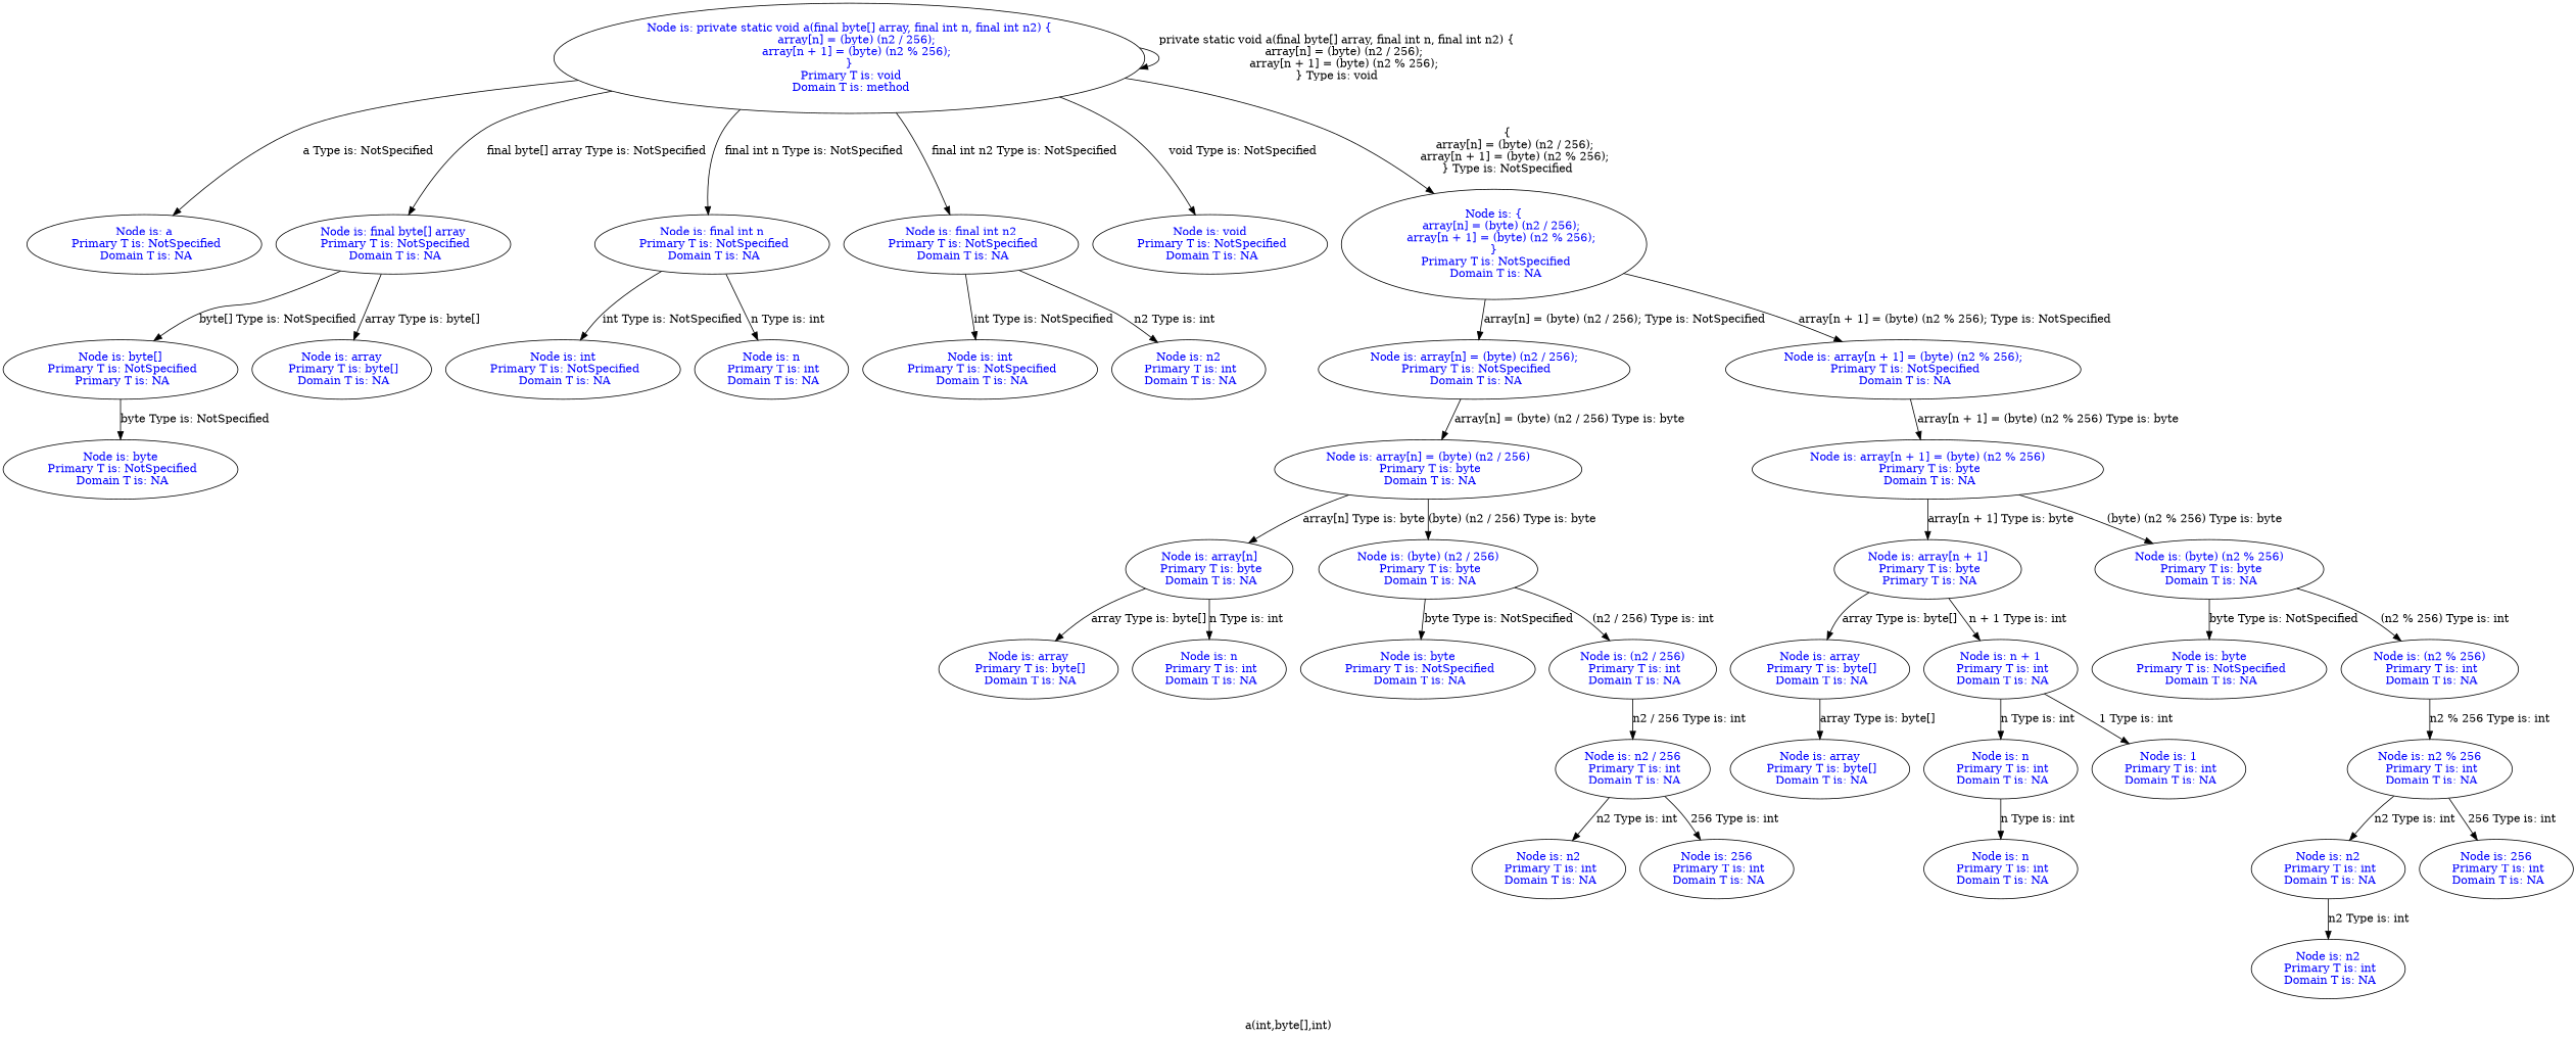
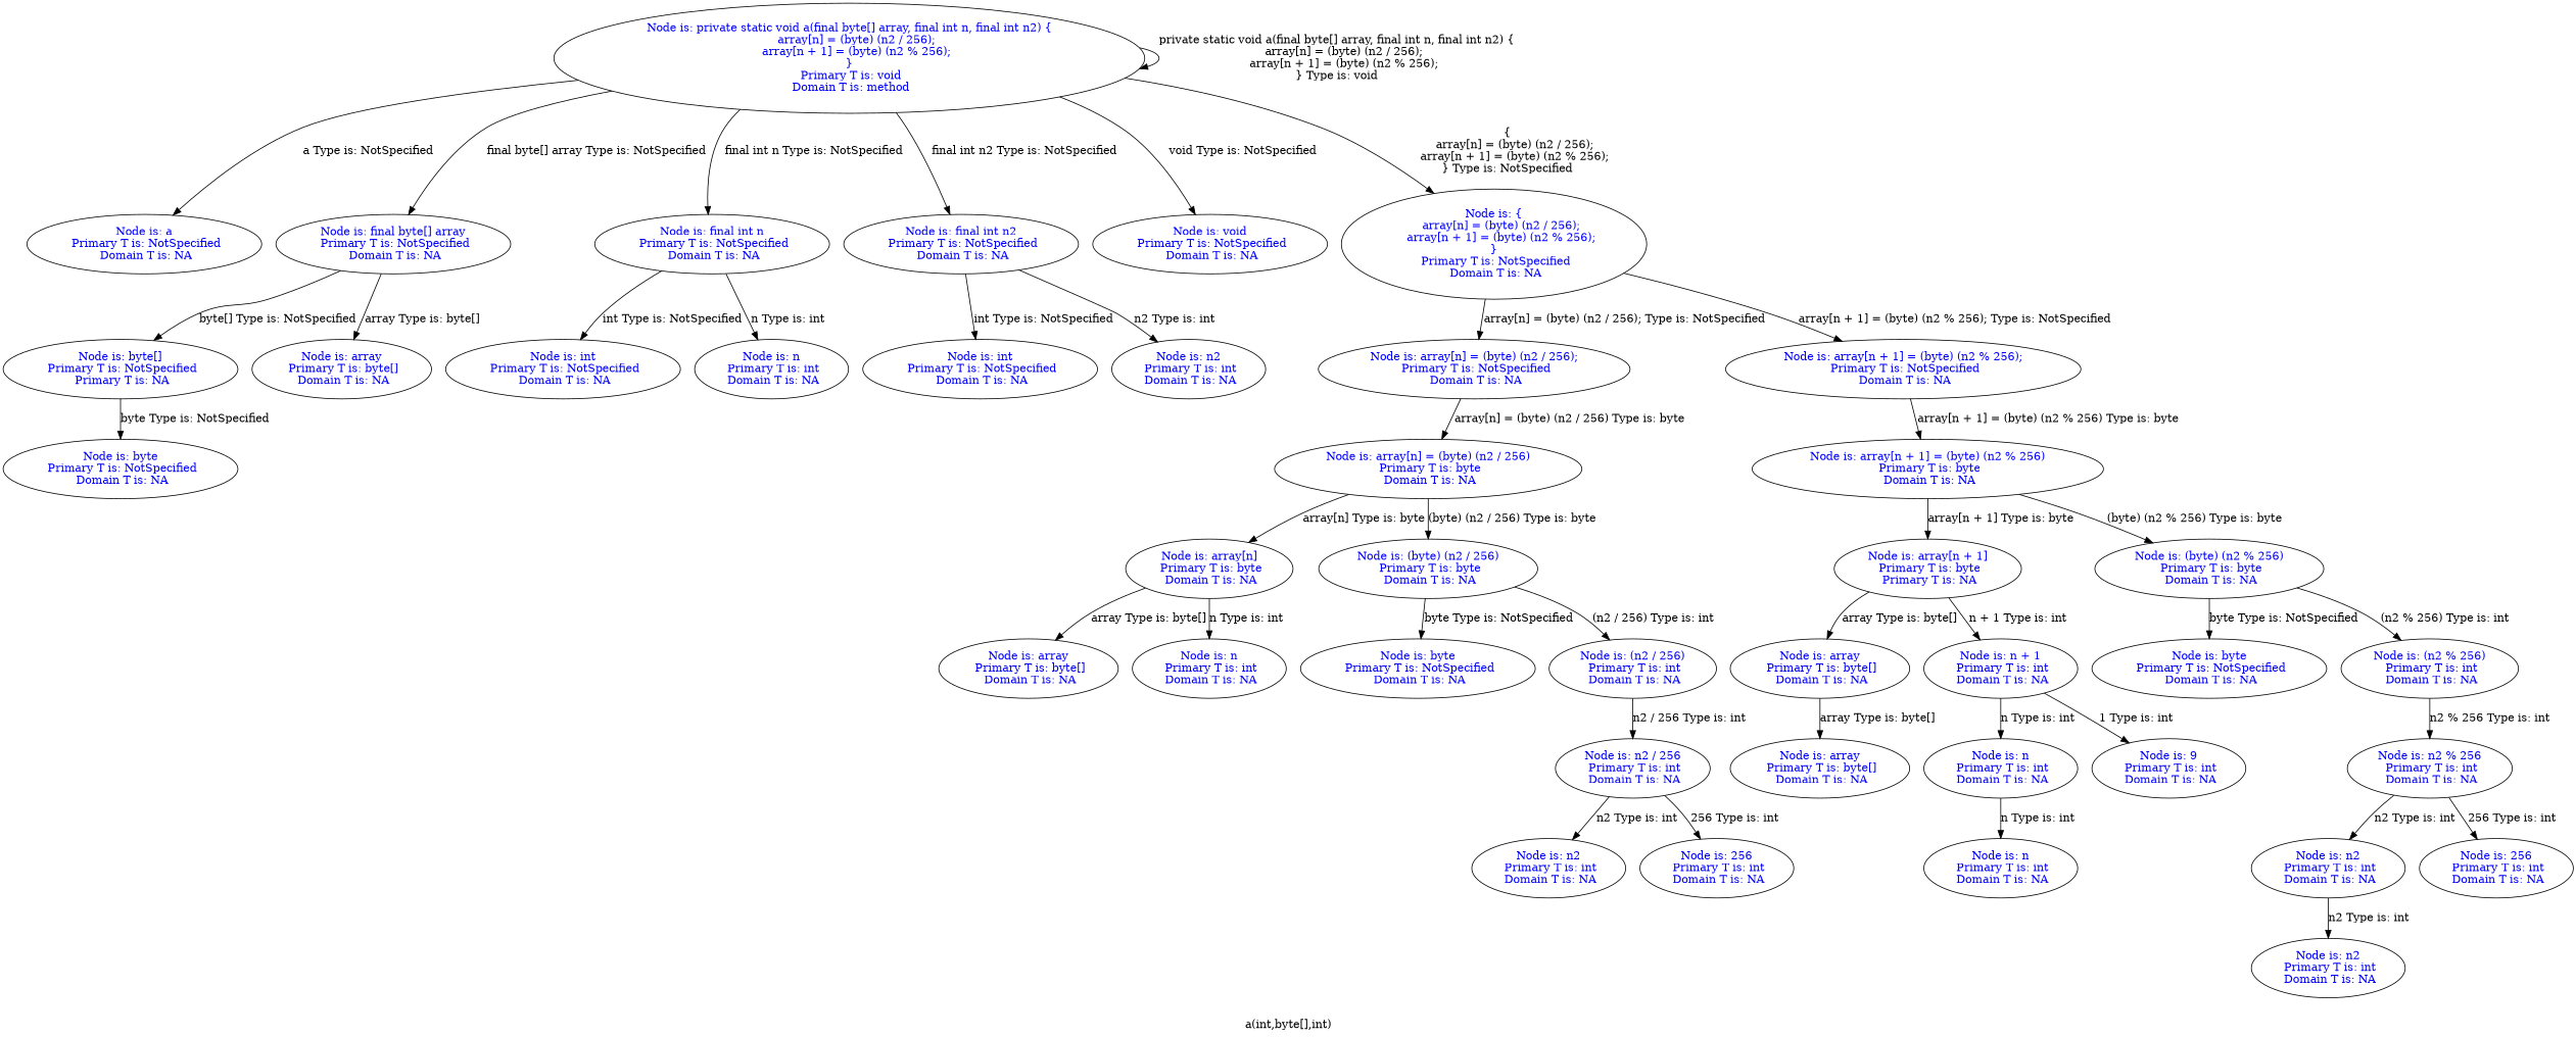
  digraph {
    label="a(int,byte[],int)"
    node [fontcolor=blue]
    n1 [label="Node is: private static void a(final byte[] array, final int n, final int n2) {\n    array[n] = (byte) (n2 / 256);\n    array[n + 1] = (byte) (n2 % 256);\n}\n Primary T is: void\n Domain T is: method"]
    n2 [label="Node is: a\n Primary T is: NotSpecified\n Domain T is: NA"]
    n3 [label="Node is: final byte[] array\n Primary T is: NotSpecified\n Domain T is: NA"]
    n4 [label="Node is: final int n\n Primary T is: NotSpecified\n Domain T is: NA"]
    n5 [label="Node is: final int n2\n Primary T is: NotSpecified\n Domain T is: NA"]
    n6 [label="Node is: void\n Primary T is: NotSpecified\n Domain T is: NA"]
    n7 [label="Node is: {\n    array[n] = (byte) (n2 / 256);\n    array[n + 1] = (byte) (n2 % 256);\n}\n Primary T is: NotSpecified\n Domain T is: NA"]
    n8 [label="Node is: byte[]\n Primary T is: NotSpecified\n Primary T is: NA"]
    n9 [label="Node is: array\n Primary T is: byte[]\n Domain T is: NA"]
    n10 [label="Node is: int\n Primary T is: NotSpecified\n Domain T is: NA"]
    n11 [label="Node is: n\n Primary T is: int\n Domain T is: NA"]
    n12 [label="Node is: int\n Primary T is: NotSpecified\n Domain T is: NA"]
    n13 [label="Node is: n2\n Primary T is: int\n Domain T is: NA"]
    n14 [label="Node is: array[n] = (byte) (n2 / 256);\n Primary T is: NotSpecified\n Domain T is: NA"]
    n15 [label="Node is: array[n + 1] = (byte) (n2 % 256);\n Primary T is: NotSpecified\n Domain T is: NA"]
    n16 [label="Node is: byte\n Primary T is: NotSpecified\n Domain T is: NA"]
    n17 [label="Node is: array[n] = (byte) (n2 / 256)\n Primary T is: byte\n Domain T is: NA"]
    n18 [label="Node is: array[n + 1] = (byte) (n2 % 256)\n Primary T is: byte\n Domain T is: NA"]
    n19 [label="Node is: array[n]\n Primary T is: byte\n Domain T is: NA"]
    n20 [label="Node is: (byte) (n2 / 256)\n Primary T is: byte\n Domain T is: NA"]
    n21 [label="Node is: array\n Primary T is: byte[]\n Domain T is: NA"]
    n22 [label="Node is: n\n Primary T is: int\n Domain T is: NA"]
    n23 [label="Node is: byte\n Primary T is: NotSpecified\n Domain T is: NA"]
    n24 [label="Node is: (n2 / 256)\n Primary T is: int\n Domain T is: NA"]
    n25 [label="Node is: array\n Primary T is: byte[]\n Domain T is: NA"]
    n26 [label="Node is: array\n Primary T is: byte[]\n Domain T is: NA"]
    n27 [label="Node is: n\n Primary T is: int\n Domain T is: NA"]
    n28 [label="Node is: n\n Primary T is: int\n Domain T is: NA"]
    n29 [label="Node is: n2 / 256\n Primary T is: int\n Domain T is: NA"]
    n30 [label="Node is: n2\n Primary T is: int\n Domain T is: NA"]
    n31 [label="Node is: 256\n Primary T is: int\n Domain T is: NA"]
    n32 [label="Node is: n2\n Primary T is: int\n Domain T is: NA"]
    n33 [label="Node is: n2\n Primary T is: int\n Domain T is: NA"]
    n34 [label="Node is: array[n + 1]\n Primary T is: byte\n Primary T is: NA"]
    n35 [label="Node is: (byte) (n2 % 256)\n Primary T is: byte\n Domain T is: NA"]
    n36 [label="Node is: n + 1\n Primary T is: int\n Domain T is: NA"]
    n37 [label="Node is: byte\n Primary T is: NotSpecified\n Domain T is: NA"]
    n38 [label="Node is: (n2 % 256)\n Primary T is: int\n Domain T is: NA"]
-   n39 [label="Node is: 1\n Primary T is: int\n Domain T is: NA"]
+   n39 [label="Node is: 9\n Primary T is: int\n Domain T is: NA"]
    n40 [label="Node is: n2 % 256\n Primary T is: int\n Domain T is: NA"]
    n41 [label="Node is: 256\n Primary T is: int\n Domain T is: NA"]
    subgraph sub_1 {
    }
    n1 -> n1 [label="private static void a(final byte[] array, final int n, final int n2) {\n    array[n] = (byte) (n2 / 256);\n    array[n + 1] = (byte) (n2 % 256);\n} Type is: void"]
    n1 -> n2 [label="a Type is: NotSpecified"]
    n1 -> n3 [label="final byte[] array Type is: NotSpecified"]
    n1 -> n4 [label="final int n Type is: NotSpecified"]
    n1 -> n5 [label="final int n2 Type is: NotSpecified"]
    n1 -> n6 [label="void Type is: NotSpecified"]
    n1 -> n7 [label="{\n    array[n] = (byte) (n2 / 256);\n    array[n + 1] = (byte) (n2 % 256);\n} Type is: NotSpecified"]
    n3 -> n8 [label="byte[] Type is: NotSpecified"]
    n3 -> n9 [label="array Type is: byte[]"]
    n4 -> n10 [label="int Type is: NotSpecified"]
    n4 -> n11 [label="n Type is: int"]
    n5 -> n12 [label="int Type is: NotSpecified"]
    n5 -> n13 [label="n2 Type is: int"]
    n7 -> n14 [label="array[n] = (byte) (n2 / 256); Type is: NotSpecified"]
    n7 -> n15 [label="array[n + 1] = (byte) (n2 % 256); Type is: NotSpecified"]
    n8 -> n16 [label="byte Type is: NotSpecified"]
    n14 -> n17 [label="array[n] = (byte) (n2 / 256) Type is: byte"]
    n15 -> n18 [label="array[n + 1] = (byte) (n2 % 256) Type is: byte"]
    n17 -> n19 [label="array[n] Type is: byte"]
    n17 -> n20 [label="(byte) (n2 / 256) Type is: byte"]
    n18 -> n34 [label="array[n + 1] Type is: byte"]
    n18 -> n35 [label="(byte) (n2 % 256) Type is: byte"]
    n19 -> n21 [label="array Type is: byte[]"]
    n19 -> n22 [label="n Type is: int"]
    n20 -> n23 [label="byte Type is: NotSpecified"]
    n20 -> n24 [label="(n2 / 256) Type is: int"]
    n24 -> n29 [label="n2 / 256 Type is: int"]
    n25 -> n26 [label="array Type is: byte[]"]
    n27 -> n28 [label="n Type is: int"]
    n29 -> n30 [label="n2 Type is: int"]
    n29 -> n31 [label="256 Type is: int"]
    n32 -> n33 [label="n2 Type is: int"]
    n34 -> n25 [label="array Type is: byte[]"]
    n34 -> n36 [label="n + 1 Type is: int"]
    n35 -> n37 [label="byte Type is: NotSpecified"]
    n35 -> n38 [label="(n2 % 256) Type is: int"]
    n36 -> n27 [label="n Type is: int"]
    n36 -> n39 [label="1 Type is: int"]
    n38 -> n40 [label="n2 % 256 Type is: int"]
    n40 -> n32 [label="n2 Type is: int"]
    n40 -> n41 [label="256 Type is: int"]
  }
